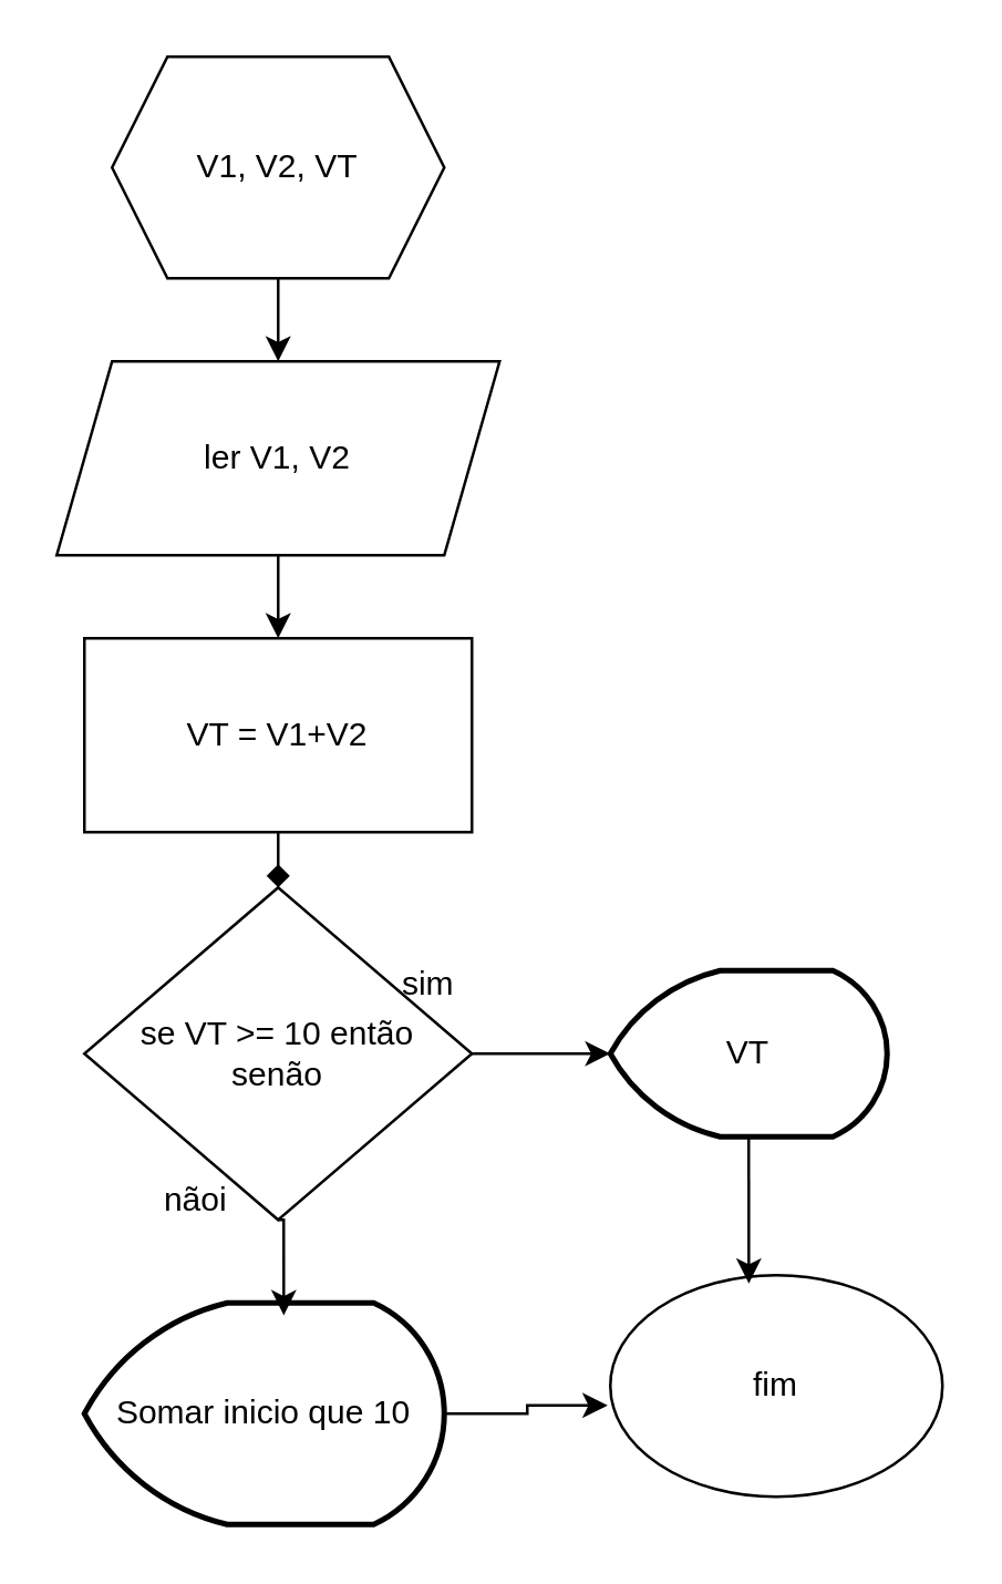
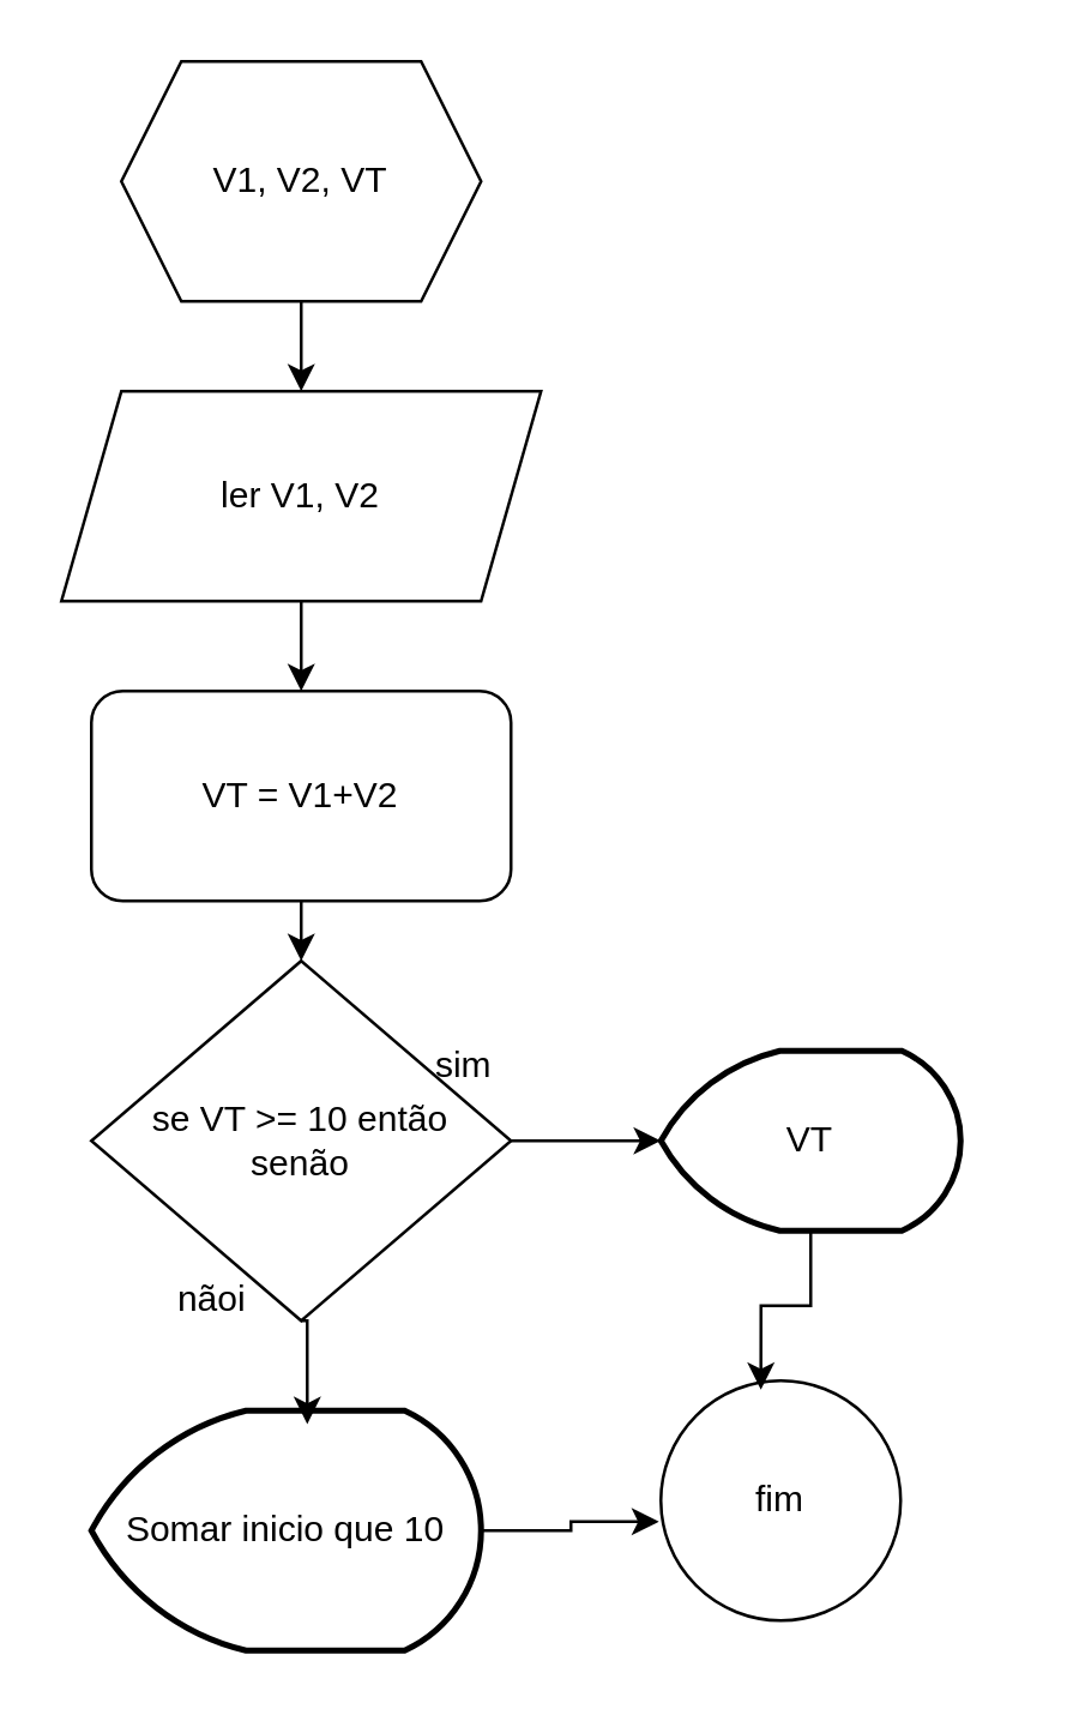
  <mxCell id="0" />
  <mxCell id="1" parent="0" />
  <mxCell id="2" style="edgeStyle=orthogonalEdgeStyle;rounded=0;orthogonalLoop=1;jettySize=auto;html=1;exitX=0.5;exitY=1;exitDx=0;exitDy=0;entryX=0.5;entryY=0;entryDx=0;entryDy=0;" edge="1" parent="1" source="3" target="5"><mxGeometry relative="1" as="geometry" /></mxCell>
  <mxCell id="3" value="V1, V2, VT" style="shape=hexagon;perimeter=hexagonPerimeter2;whiteSpace=wrap;html=1;fixedSize=1;" vertex="1" parent="1"><mxGeometry x="40" y="20" width="120" height="80" as="geometry" /></mxCell>
  <mxCell id="4" style="edgeStyle=orthogonalEdgeStyle;rounded=0;orthogonalLoop=1;jettySize=auto;html=1;entryX=0.5;entryY=0;entryDx=0;entryDy=0;" edge="1" parent="1" source="5" target="7"><mxGeometry relative="1" as="geometry" /></mxCell>
  <mxCell id="5" value="ler V1, V2" style="shape=parallelogram;perimeter=parallelogramPerimeter;whiteSpace=wrap;html=1;fixedSize=1;rotation=0;" vertex="1" parent="1"><mxGeometry x="20" y="130" width="160" height="70" as="geometry" /></mxCell>
- <mxCell id="6" style="edgeStyle=orthogonalEdgeStyle;rounded=0;orthogonalLoop=1;jettySize=auto;html=1;exitX=0.5;exitY=1;exitDx=0;exitDy=0;entryX=0.5;entryY=0;entryDx=0;entryDy=0;endArrow=diamond;" edge="1" parent="1" source="7" target="8"><mxGeometry relative="1" as="geometry" /></mxCell>
- <mxCell id="7" value="VT = V1+V2" style="rounded=0;whiteSpace=wrap;html=1;" vertex="1" parent="1"><mxGeometry x="30" y="230" width="140" height="70" as="geometry" /></mxCell>
+ <mxCell id="6" style="edgeStyle=orthogonalEdgeStyle;rounded=0;orthogonalLoop=1;jettySize=auto;html=1;exitX=0.5;exitY=1;exitDx=0;exitDy=0;entryX=0.5;entryY=0;entryDx=0;entryDy=0;" edge="1" parent="1" source="7" target="8"><mxGeometry relative="1" as="geometry" /></mxCell>
+ <mxCell id="7" value="VT = V1+V2" style="whiteSpace=wrap;html=1;rounded=1;" vertex="1" parent="1"><mxGeometry x="30" y="230" width="140" height="70" as="geometry" /></mxCell>
  <mxCell id="8" value="se VT &amp;gt;= 10 então&lt;div&gt;senão&lt;/div&gt;" style="rhombus;whiteSpace=wrap;html=1;" vertex="1" parent="1"><mxGeometry x="30" y="320" width="140" height="120" as="geometry" /></mxCell>
- <mxCell id="9" value="fim" style="ellipse;whiteSpace=wrap;html=1;" vertex="1" parent="1"><mxGeometry x="220" y="460" width="120" height="80" as="geometry" /></mxCell>
+ <mxCell id="9" value="fim" style="ellipse;whiteSpace=wrap;html=1;" vertex="1" parent="1"><mxGeometry x="220" y="460" width="80" height="80" as="geometry" /></mxCell>
  <mxCell id="10" value="VT" style="strokeWidth=2;html=1;shape=mxgraph.flowchart.display;whiteSpace=wrap;" vertex="1" parent="1"><mxGeometry x="220" y="350" width="100" height="60" as="geometry" /></mxCell>
  <mxCell id="11" value="Somar inicio que 10" style="strokeWidth=2;html=1;shape=mxgraph.flowchart.display;whiteSpace=wrap;" vertex="1" parent="1"><mxGeometry x="30" y="470" width="130" height="80" as="geometry" /></mxCell>
  <mxCell id="12" style="edgeStyle=orthogonalEdgeStyle;rounded=0;orthogonalLoop=1;jettySize=auto;html=1;exitX=0.5;exitY=1;exitDx=0;exitDy=0;entryX=0.554;entryY=0.056;entryDx=0;entryDy=0;entryPerimeter=0;" edge="1" parent="1" source="8" target="11"><mxGeometry relative="1" as="geometry" /></mxCell>
  <mxCell id="13" style="edgeStyle=orthogonalEdgeStyle;rounded=0;orthogonalLoop=1;jettySize=auto;html=1;exitX=1;exitY=0.5;exitDx=0;exitDy=0;entryX=0;entryY=0.5;entryDx=0;entryDy=0;entryPerimeter=0;" edge="1" parent="1" source="8" target="10"><mxGeometry relative="1" as="geometry" /></mxCell>
  <mxCell id="14" style="edgeStyle=orthogonalEdgeStyle;rounded=0;orthogonalLoop=1;jettySize=auto;html=1;exitX=0.5;exitY=1;exitDx=0;exitDy=0;exitPerimeter=0;entryX=0.417;entryY=0.038;entryDx=0;entryDy=0;entryPerimeter=0;" edge="1" parent="1" source="10" target="9"><mxGeometry relative="1" as="geometry" /></mxCell>
  <mxCell id="15" style="edgeStyle=orthogonalEdgeStyle;rounded=0;orthogonalLoop=1;jettySize=auto;html=1;exitX=1;exitY=0.5;exitDx=0;exitDy=0;exitPerimeter=0;entryX=-0.008;entryY=0.588;entryDx=0;entryDy=0;entryPerimeter=0;" edge="1" parent="1" source="11" target="9"><mxGeometry relative="1" as="geometry" /></mxCell>
  <mxCell id="16" value="sim" style="text;html=1;align=center;verticalAlign=middle;resizable=0;points=[];autosize=1;strokeColor=none;fillColor=none;" vertex="1" parent="1"><mxGeometry x="134" y="340" width="40" height="30" as="geometry" /></mxCell>
  <mxCell id="17" value="nãoi" style="text;html=1;align=center;verticalAlign=middle;resizable=0;points=[];autosize=1;strokeColor=none;fillColor=none;" vertex="1" parent="1"><mxGeometry x="45" y="418" width="50" height="30" as="geometry" /></mxCell>
